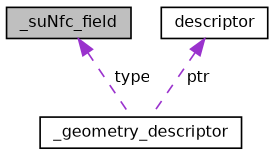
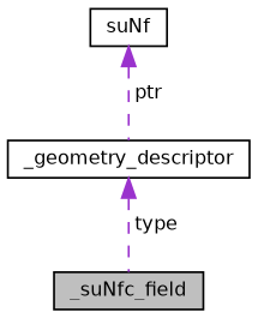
  digraph {
    node [color=black fillcolor=white fontname=Helvetica fontsize=10 shape=record style=filled]
    edge [color=darkorchid3 dir=back fontname=Helvetica fontsize=10 labelfontname=Helvetica labelfontsize=10 style=dashed]
    n1 [fillcolor=grey75 fontcolor=black height=0.2 label=_suNfc_field width=0.4]
    n2 [height=0.2 label=_geometry_descriptor width=0.4]
-   n3 [height=0.2 label=descriptor width=0.4]
-   n1 -> n2 [label=" type"]
+   n3 [height=0.2 label=suNf width=0.4]
+   n2 -> n1 [label=" type"]
    n3 -> n2 [label=" ptr"]
  }
